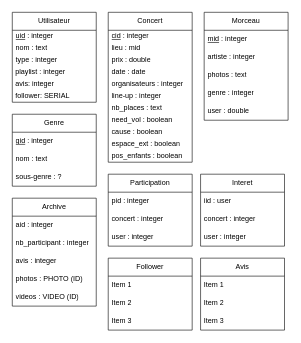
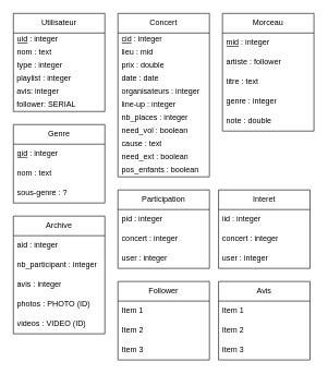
  <mxCell id="0" />
  <mxCell id="1" parent="0" />
  <mxCell id="2" value="Concert" style="swimlane;fontStyle=0;childLayout=stackLayout;horizontal=1;startSize=30;horizontalStack=0;resizeParent=1;resizeParentMax=0;resizeLast=0;collapsible=1;marginBottom=0;whiteSpace=wrap;html=1;" parent="1" vertex="1"><mxGeometry x="180" y="20" width="140" height="250" as="geometry"><mxRectangle x="260" y="50" width="80" height="30" as="alternateBounds" /></mxGeometry></mxCell>
  <mxCell id="3" value="&lt;u&gt;cid&lt;/u&gt; : integer" style="text;strokeColor=none;fillColor=none;align=left;verticalAlign=middle;spacingLeft=4;spacingRight=4;overflow=hidden;points=[[0,0.5],[1,0.5]];portConstraint=eastwest;rotatable=0;whiteSpace=wrap;html=1;" parent="2" vertex="1"><mxGeometry y="30" width="140" height="20" as="geometry" /></mxCell>
  <mxCell id="4" value="lieu : mid" style="text;strokeColor=none;fillColor=none;align=left;verticalAlign=middle;spacingLeft=4;spacingRight=4;overflow=hidden;points=[[0,0.5],[1,0.5]];portConstraint=eastwest;rotatable=0;whiteSpace=wrap;html=1;" parent="2" vertex="1"><mxGeometry y="50" width="140" height="20" as="geometry" /></mxCell>
  <mxCell id="5" value="prix : double" style="text;strokeColor=none;fillColor=none;align=left;verticalAlign=middle;spacingLeft=4;spacingRight=4;overflow=hidden;points=[[0,0.5],[1,0.5]];portConstraint=eastwest;rotatable=0;whiteSpace=wrap;html=1;" parent="2" vertex="1"><mxGeometry y="70" width="140" height="20" as="geometry" /></mxCell>
  <mxCell id="6" value="date : date" style="text;strokeColor=none;fillColor=none;align=left;verticalAlign=middle;spacingLeft=4;spacingRight=4;overflow=hidden;points=[[0,0.5],[1,0.5]];portConstraint=eastwest;rotatable=0;whiteSpace=wrap;html=1;" parent="2" vertex="1"><mxGeometry y="90" width="140" height="20" as="geometry" /></mxCell>
  <mxCell id="7" value="organisateurs : integer" style="text;strokeColor=none;fillColor=none;align=left;verticalAlign=middle;spacingLeft=4;spacingRight=4;overflow=hidden;points=[[0,0.5],[1,0.5]];portConstraint=eastwest;rotatable=0;whiteSpace=wrap;html=1;" parent="2" vertex="1"><mxGeometry y="110" width="140" height="20" as="geometry" /></mxCell>
  <mxCell id="8" value="line-up : integer" style="text;strokeColor=none;fillColor=none;align=left;verticalAlign=middle;spacingLeft=4;spacingRight=4;overflow=hidden;points=[[0,0.5],[1,0.5]];portConstraint=eastwest;rotatable=0;whiteSpace=wrap;html=1;" parent="2" vertex="1"><mxGeometry y="130" width="140" height="20" as="geometry" /></mxCell>
- <mxCell id="9" value="nb_places : text" style="text;strokeColor=none;fillColor=none;align=left;verticalAlign=middle;spacingLeft=4;spacingRight=4;overflow=hidden;points=[[0,0.5],[1,0.5]];portConstraint=eastwest;rotatable=0;whiteSpace=wrap;html=1;" parent="2" vertex="1"><mxGeometry y="150" width="140" height="20" as="geometry" /></mxCell>
+ <mxCell id="9" value="nb_places : integer" style="text;strokeColor=none;fillColor=none;align=left;verticalAlign=middle;spacingLeft=4;spacingRight=4;overflow=hidden;points=[[0,0.5],[1,0.5]];portConstraint=eastwest;rotatable=0;whiteSpace=wrap;html=1;" parent="2" vertex="1"><mxGeometry y="150" width="140" height="20" as="geometry" /></mxCell>
  <mxCell id="10" value="need_vol : boolean" style="text;strokeColor=none;fillColor=none;align=left;verticalAlign=middle;spacingLeft=4;spacingRight=4;overflow=hidden;points=[[0,0.5],[1,0.5]];portConstraint=eastwest;rotatable=0;whiteSpace=wrap;html=1;" parent="2" vertex="1"><mxGeometry y="170" width="140" height="20" as="geometry" /></mxCell>
- <mxCell id="11" value="cause : boolean" style="text;strokeColor=none;fillColor=none;align=left;verticalAlign=middle;spacingLeft=4;spacingRight=4;overflow=hidden;points=[[0,0.5],[1,0.5]];portConstraint=eastwest;rotatable=0;whiteSpace=wrap;html=1;" parent="2" vertex="1"><mxGeometry y="190" width="140" height="20" as="geometry" /></mxCell>
- <mxCell id="12" value="espace_ext : boolean" style="text;strokeColor=none;fillColor=none;align=left;verticalAlign=middle;spacingLeft=4;spacingRight=4;overflow=hidden;points=[[0,0.5],[1,0.5]];portConstraint=eastwest;rotatable=0;whiteSpace=wrap;html=1;" parent="2" vertex="1"><mxGeometry y="210" width="140" height="20" as="geometry" /></mxCell>
+ <mxCell id="11" value="cause : text" style="text;strokeColor=none;fillColor=none;align=left;verticalAlign=middle;spacingLeft=4;spacingRight=4;overflow=hidden;points=[[0,0.5],[1,0.5]];portConstraint=eastwest;rotatable=0;whiteSpace=wrap;html=1;" parent="2" vertex="1"><mxGeometry y="190" width="140" height="20" as="geometry" /></mxCell>
+ <mxCell id="12" value="need_ext : boolean" style="text;strokeColor=none;fillColor=none;align=left;verticalAlign=middle;spacingLeft=4;spacingRight=4;overflow=hidden;points=[[0,0.5],[1,0.5]];portConstraint=eastwest;rotatable=0;whiteSpace=wrap;html=1;" parent="2" vertex="1"><mxGeometry y="210" width="140" height="20" as="geometry" /></mxCell>
  <mxCell id="13" value="pos_enfants : boolean" style="text;strokeColor=none;fillColor=none;align=left;verticalAlign=middle;spacingLeft=4;spacingRight=4;overflow=hidden;points=[[0,0.5],[1,0.5]];portConstraint=eastwest;rotatable=0;whiteSpace=wrap;html=1;" parent="2" vertex="1"><mxGeometry y="230" width="140" height="20" as="geometry" /></mxCell>
  <mxCell id="14" value="Utilisateur" style="swimlane;fontStyle=0;childLayout=stackLayout;horizontal=1;startSize=30;horizontalStack=0;resizeParent=1;resizeParentMax=0;resizeLast=0;collapsible=1;marginBottom=0;whiteSpace=wrap;html=1;" parent="1" vertex="1"><mxGeometry x="20" y="20" width="140" height="150" as="geometry"><mxRectangle x="100" y="50" width="90" height="30" as="alternateBounds" /></mxGeometry></mxCell>
  <mxCell id="15" value="&lt;u&gt;uid&lt;/u&gt; : integer" style="text;strokeColor=none;fillColor=none;align=left;verticalAlign=middle;spacingLeft=4;spacingRight=4;overflow=hidden;points=[[0,0.5],[1,0.5]];portConstraint=eastwest;rotatable=0;whiteSpace=wrap;html=1;" parent="14" vertex="1"><mxGeometry y="30" width="140" height="20" as="geometry" /></mxCell>
  <mxCell id="16" value="nom : text" style="text;strokeColor=none;fillColor=none;align=left;verticalAlign=middle;spacingLeft=4;spacingRight=4;overflow=hidden;points=[[0,0.5],[1,0.5]];portConstraint=eastwest;rotatable=0;whiteSpace=wrap;html=1;" parent="14" vertex="1"><mxGeometry y="50" width="140" height="20" as="geometry" /></mxCell>
  <mxCell id="17" value="type : integer" style="text;strokeColor=none;fillColor=none;align=left;verticalAlign=middle;spacingLeft=4;spacingRight=4;overflow=hidden;points=[[0,0.5],[1,0.5]];portConstraint=eastwest;rotatable=0;whiteSpace=wrap;html=1;" parent="14" vertex="1"><mxGeometry y="70" width="140" height="20" as="geometry" /></mxCell>
  <mxCell id="18" value="&amp;nbsp;playlist : integer" style="text;html=1;strokeColor=none;fillColor=none;align=left;verticalAlign=middle;whiteSpace=wrap;rounded=0;" parent="14" vertex="1"><mxGeometry y="90" width="140" height="20" as="geometry" /></mxCell>
  <mxCell id="19" value="&amp;nbsp;avis: integer" style="text;html=1;strokeColor=none;fillColor=none;align=left;verticalAlign=middle;whiteSpace=wrap;rounded=0;" parent="14" vertex="1"><mxGeometry y="110" width="140" height="20" as="geometry" /></mxCell>
  <mxCell id="20" value="&amp;nbsp;follower: SERIAL" style="text;html=1;strokeColor=none;fillColor=none;align=left;verticalAlign=middle;whiteSpace=wrap;rounded=0;" parent="14" vertex="1"><mxGeometry y="130" width="140" height="20" as="geometry" /></mxCell>
  <mxCell id="21" value="Morceau" style="swimlane;fontStyle=0;childLayout=stackLayout;horizontal=1;startSize=30;horizontalStack=0;resizeParent=1;resizeParentMax=0;resizeLast=0;collapsible=1;marginBottom=0;whiteSpace=wrap;html=1;" parent="1" vertex="1"><mxGeometry x="340" y="20" width="140" height="180" as="geometry" /></mxCell>
  <mxCell id="22" value="&lt;u&gt;mid&lt;/u&gt; : integer" style="text;strokeColor=none;fillColor=none;align=left;verticalAlign=middle;spacingLeft=4;spacingRight=4;overflow=hidden;points=[[0,0.5],[1,0.5]];portConstraint=eastwest;rotatable=0;whiteSpace=wrap;html=1;" parent="21" vertex="1"><mxGeometry y="30" width="140" height="30" as="geometry" /></mxCell>
- <mxCell id="23" value="artiste : integer" style="text;strokeColor=none;fillColor=none;align=left;verticalAlign=middle;spacingLeft=4;spacingRight=4;overflow=hidden;points=[[0,0.5],[1,0.5]];portConstraint=eastwest;rotatable=0;whiteSpace=wrap;html=1;" parent="21" vertex="1"><mxGeometry y="60" width="140" height="30" as="geometry" /></mxCell>
- <mxCell id="24" value="photos : text" style="text;strokeColor=none;fillColor=none;align=left;verticalAlign=middle;spacingLeft=4;spacingRight=4;overflow=hidden;points=[[0,0.5],[1,0.5]];portConstraint=eastwest;rotatable=0;whiteSpace=wrap;html=1;" parent="21" vertex="1"><mxGeometry y="90" width="140" height="30" as="geometry" /></mxCell>
+ <mxCell id="23" value="artiste : follower" style="text;strokeColor=none;fillColor=none;align=left;verticalAlign=middle;spacingLeft=4;spacingRight=4;overflow=hidden;points=[[0,0.5],[1,0.5]];portConstraint=eastwest;rotatable=0;whiteSpace=wrap;html=1;" parent="21" vertex="1"><mxGeometry y="60" width="140" height="30" as="geometry" /></mxCell>
+ <mxCell id="24" value="titre : text" style="text;strokeColor=none;fillColor=none;align=left;verticalAlign=middle;spacingLeft=4;spacingRight=4;overflow=hidden;points=[[0,0.5],[1,0.5]];portConstraint=eastwest;rotatable=0;whiteSpace=wrap;html=1;" parent="21" vertex="1"><mxGeometry y="90" width="140" height="30" as="geometry" /></mxCell>
  <mxCell id="25" value="genre : integer" style="text;strokeColor=none;fillColor=none;align=left;verticalAlign=middle;spacingLeft=4;spacingRight=4;overflow=hidden;points=[[0,0.5],[1,0.5]];portConstraint=eastwest;rotatable=0;whiteSpace=wrap;html=1;" parent="21" vertex="1"><mxGeometry y="120" width="140" height="30" as="geometry" /></mxCell>
- <mxCell id="26" value="user : double" style="text;strokeColor=none;fillColor=none;align=left;verticalAlign=middle;spacingLeft=4;spacingRight=4;overflow=hidden;points=[[0,0.5],[1,0.5]];portConstraint=eastwest;rotatable=0;whiteSpace=wrap;html=1;" parent="21" vertex="1"><mxGeometry y="150" width="140" height="30" as="geometry" /></mxCell>
+ <mxCell id="26" value="note : double" style="text;strokeColor=none;fillColor=none;align=left;verticalAlign=middle;spacingLeft=4;spacingRight=4;overflow=hidden;points=[[0,0.5],[1,0.5]];portConstraint=eastwest;rotatable=0;whiteSpace=wrap;html=1;" parent="21" vertex="1"><mxGeometry y="150" width="140" height="30" as="geometry" /></mxCell>
  <mxCell id="27" value="Genre" style="swimlane;fontStyle=0;childLayout=stackLayout;horizontal=1;startSize=30;horizontalStack=0;resizeParent=1;resizeParentMax=0;resizeLast=0;collapsible=1;marginBottom=0;whiteSpace=wrap;html=1;" parent="1" vertex="1"><mxGeometry x="20" y="190" width="140" height="120" as="geometry" /></mxCell>
  <mxCell id="28" value="&lt;u&gt;gid&lt;/u&gt; : integer" style="text;strokeColor=none;fillColor=none;align=left;verticalAlign=middle;spacingLeft=4;spacingRight=4;overflow=hidden;points=[[0,0.5],[1,0.5]];portConstraint=eastwest;rotatable=0;whiteSpace=wrap;html=1;" parent="27" vertex="1"><mxGeometry y="30" width="140" height="30" as="geometry" /></mxCell>
  <mxCell id="29" value="nom : text" style="text;strokeColor=none;fillColor=none;align=left;verticalAlign=middle;spacingLeft=4;spacingRight=4;overflow=hidden;points=[[0,0.5],[1,0.5]];portConstraint=eastwest;rotatable=0;whiteSpace=wrap;html=1;" parent="27" vertex="1"><mxGeometry y="60" width="140" height="30" as="geometry" /></mxCell>
  <mxCell id="30" value="sous-genre : ?" style="text;strokeColor=none;fillColor=none;align=left;verticalAlign=middle;spacingLeft=4;spacingRight=4;overflow=hidden;points=[[0,0.5],[1,0.5]];portConstraint=eastwest;rotatable=0;whiteSpace=wrap;html=1;" parent="27" vertex="1"><mxGeometry y="90" width="140" height="30" as="geometry" /></mxCell>
  <mxCell id="31" value="Participation" style="swimlane;fontStyle=0;childLayout=stackLayout;horizontal=1;startSize=30;horizontalStack=0;resizeParent=1;resizeParentMax=0;resizeLast=0;collapsible=1;marginBottom=0;whiteSpace=wrap;html=1;" parent="1" vertex="1"><mxGeometry x="180" y="290" width="140" height="120" as="geometry" /></mxCell>
  <mxCell id="32" value="pid : integer" style="text;strokeColor=none;fillColor=none;align=left;verticalAlign=middle;spacingLeft=4;spacingRight=4;overflow=hidden;points=[[0,0.5],[1,0.5]];portConstraint=eastwest;rotatable=0;whiteSpace=wrap;html=1;" parent="31" vertex="1"><mxGeometry y="30" width="140" height="30" as="geometry" /></mxCell>
  <mxCell id="33" value="concert : integer" style="text;strokeColor=none;fillColor=none;align=left;verticalAlign=middle;spacingLeft=4;spacingRight=4;overflow=hidden;points=[[0,0.5],[1,0.5]];portConstraint=eastwest;rotatable=0;whiteSpace=wrap;html=1;" parent="31" vertex="1"><mxGeometry y="60" width="140" height="30" as="geometry" /></mxCell>
  <mxCell id="34" value="user : integer" style="text;strokeColor=none;fillColor=none;align=left;verticalAlign=middle;spacingLeft=4;spacingRight=4;overflow=hidden;points=[[0,0.5],[1,0.5]];portConstraint=eastwest;rotatable=0;whiteSpace=wrap;html=1;" parent="31" vertex="1"><mxGeometry y="90" width="140" height="30" as="geometry" /></mxCell>
  <mxCell id="35" value="Interet" style="swimlane;fontStyle=0;childLayout=stackLayout;horizontal=1;startSize=30;horizontalStack=0;resizeParent=1;resizeParentMax=0;resizeLast=0;collapsible=1;marginBottom=0;whiteSpace=wrap;html=1;" parent="1" vertex="1"><mxGeometry x="334" y="290" width="140" height="120" as="geometry" /></mxCell>
- <mxCell id="36" value="iid : user" style="text;strokeColor=none;fillColor=none;align=left;verticalAlign=middle;spacingLeft=4;spacingRight=4;overflow=hidden;points=[[0,0.5],[1,0.5]];portConstraint=eastwest;rotatable=0;whiteSpace=wrap;html=1;" parent="35" vertex="1"><mxGeometry y="30" width="140" height="30" as="geometry" /></mxCell>
+ <mxCell id="36" value="iid : integer" style="text;strokeColor=none;fillColor=none;align=left;verticalAlign=middle;spacingLeft=4;spacingRight=4;overflow=hidden;points=[[0,0.5],[1,0.5]];portConstraint=eastwest;rotatable=0;whiteSpace=wrap;html=1;" parent="35" vertex="1"><mxGeometry y="30" width="140" height="30" as="geometry" /></mxCell>
  <mxCell id="37" value="concert : integer" style="text;strokeColor=none;fillColor=none;align=left;verticalAlign=middle;spacingLeft=4;spacingRight=4;overflow=hidden;points=[[0,0.5],[1,0.5]];portConstraint=eastwest;rotatable=0;whiteSpace=wrap;html=1;" parent="35" vertex="1"><mxGeometry y="60" width="140" height="30" as="geometry" /></mxCell>
  <mxCell id="38" value="user : integer" style="text;strokeColor=none;fillColor=none;align=left;verticalAlign=middle;spacingLeft=4;spacingRight=4;overflow=hidden;points=[[0,0.5],[1,0.5]];portConstraint=eastwest;rotatable=0;whiteSpace=wrap;html=1;" parent="35" vertex="1"><mxGeometry y="90" width="140" height="30" as="geometry" /></mxCell>
  <mxCell id="39" value="Archive" style="swimlane;fontStyle=0;childLayout=stackLayout;horizontal=1;startSize=30;horizontalStack=0;resizeParent=1;resizeParentMax=0;resizeLast=0;collapsible=1;marginBottom=0;whiteSpace=wrap;html=1;" parent="1" vertex="1"><mxGeometry x="20" y="330" width="140" height="180" as="geometry" /></mxCell>
  <mxCell id="40" value="aid : integer" style="text;strokeColor=none;fillColor=none;align=left;verticalAlign=middle;spacingLeft=4;spacingRight=4;overflow=hidden;points=[[0,0.5],[1,0.5]];portConstraint=eastwest;rotatable=0;whiteSpace=wrap;html=1;" parent="39" vertex="1"><mxGeometry y="30" width="140" height="30" as="geometry" /></mxCell>
  <mxCell id="41" value="nb_participant : integer" style="text;strokeColor=none;fillColor=none;align=left;verticalAlign=middle;spacingLeft=4;spacingRight=4;overflow=hidden;points=[[0,0.5],[1,0.5]];portConstraint=eastwest;rotatable=0;whiteSpace=wrap;html=1;" parent="39" vertex="1"><mxGeometry y="60" width="140" height="30" as="geometry" /></mxCell>
  <mxCell id="42" value="avis : integer" style="text;strokeColor=none;fillColor=none;align=left;verticalAlign=middle;spacingLeft=4;spacingRight=4;overflow=hidden;points=[[0,0.5],[1,0.5]];portConstraint=eastwest;rotatable=0;whiteSpace=wrap;html=1;" parent="39" vertex="1"><mxGeometry y="90" width="140" height="30" as="geometry" /></mxCell>
  <mxCell id="43" value="photos : PHOTO (ID)" style="text;strokeColor=none;fillColor=none;align=left;verticalAlign=middle;spacingLeft=4;spacingRight=4;overflow=hidden;points=[[0,0.5],[1,0.5]];portConstraint=eastwest;rotatable=0;whiteSpace=wrap;html=1;" parent="39" vertex="1"><mxGeometry y="120" width="140" height="30" as="geometry" /></mxCell>
  <mxCell id="44" value="videos : VIDEO (ID)" style="text;strokeColor=none;fillColor=none;align=left;verticalAlign=middle;spacingLeft=4;spacingRight=4;overflow=hidden;points=[[0,0.5],[1,0.5]];portConstraint=eastwest;rotatable=0;whiteSpace=wrap;html=1;" parent="39" vertex="1"><mxGeometry y="150" width="140" height="30" as="geometry" /></mxCell>
  <mxCell id="45" value="Follower" style="swimlane;fontStyle=0;childLayout=stackLayout;horizontal=1;startSize=30;horizontalStack=0;resizeParent=1;resizeParentMax=0;resizeLast=0;collapsible=1;marginBottom=0;whiteSpace=wrap;html=1;" parent="1" vertex="1"><mxGeometry x="180" y="430" width="140" height="120" as="geometry" /></mxCell>
  <mxCell id="46" value="Item 1" style="text;strokeColor=none;fillColor=none;align=left;verticalAlign=middle;spacingLeft=4;spacingRight=4;overflow=hidden;points=[[0,0.5],[1,0.5]];portConstraint=eastwest;rotatable=0;whiteSpace=wrap;html=1;" parent="45" vertex="1"><mxGeometry y="30" width="140" height="30" as="geometry" /></mxCell>
  <mxCell id="47" value="Item 2" style="text;strokeColor=none;fillColor=none;align=left;verticalAlign=middle;spacingLeft=4;spacingRight=4;overflow=hidden;points=[[0,0.5],[1,0.5]];portConstraint=eastwest;rotatable=0;whiteSpace=wrap;html=1;" parent="45" vertex="1"><mxGeometry y="60" width="140" height="30" as="geometry" /></mxCell>
  <mxCell id="48" value="Item 3" style="text;strokeColor=none;fillColor=none;align=left;verticalAlign=middle;spacingLeft=4;spacingRight=4;overflow=hidden;points=[[0,0.5],[1,0.5]];portConstraint=eastwest;rotatable=0;whiteSpace=wrap;html=1;" parent="45" vertex="1"><mxGeometry y="90" width="140" height="30" as="geometry" /></mxCell>
  <mxCell id="49" value="Avis" style="swimlane;fontStyle=0;childLayout=stackLayout;horizontal=1;startSize=30;horizontalStack=0;resizeParent=1;resizeParentMax=0;resizeLast=0;collapsible=1;marginBottom=0;whiteSpace=wrap;html=1;" parent="1" vertex="1"><mxGeometry x="334" y="430" width="140" height="120" as="geometry" /></mxCell>
  <mxCell id="50" value="Item 1" style="text;strokeColor=none;fillColor=none;align=left;verticalAlign=middle;spacingLeft=4;spacingRight=4;overflow=hidden;points=[[0,0.5],[1,0.5]];portConstraint=eastwest;rotatable=0;whiteSpace=wrap;html=1;" parent="49" vertex="1"><mxGeometry y="30" width="140" height="30" as="geometry" /></mxCell>
  <mxCell id="51" value="Item 2" style="text;strokeColor=none;fillColor=none;align=left;verticalAlign=middle;spacingLeft=4;spacingRight=4;overflow=hidden;points=[[0,0.5],[1,0.5]];portConstraint=eastwest;rotatable=0;whiteSpace=wrap;html=1;" parent="49" vertex="1"><mxGeometry y="60" width="140" height="30" as="geometry" /></mxCell>
  <mxCell id="52" value="Item 3" style="text;strokeColor=none;fillColor=none;align=left;verticalAlign=middle;spacingLeft=4;spacingRight=4;overflow=hidden;points=[[0,0.5],[1,0.5]];portConstraint=eastwest;rotatable=0;whiteSpace=wrap;html=1;" parent="49" vertex="1"><mxGeometry y="90" width="140" height="30" as="geometry" /></mxCell>
